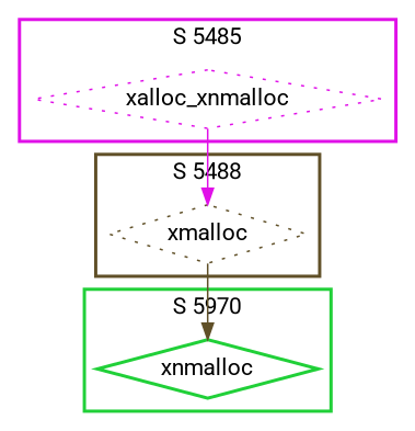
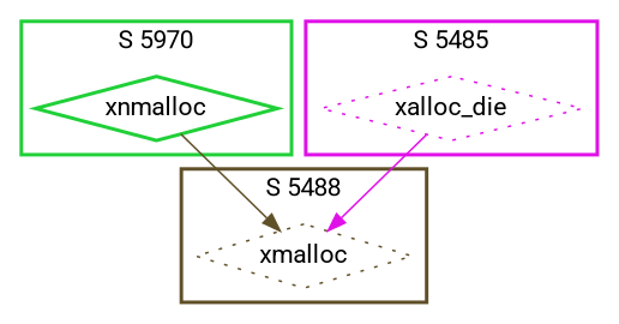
  digraph {
    fontname=Roboto
    node [fontname=Roboto shape=diamond style=dotted]
    edge [fontname=Roboto]
    n1 [color="#605028" label=xmalloc]
    n2 [color="#20D038" label=xnmalloc style=bold]
-   n3 [color="#E010E8" label=xalloc_xnmalloc]
+   n3 [color="#E010E8" label=xalloc_die]
    subgraph cluster_1 {
      color="#605028"
      label="S 5488"
      style=bold
      n1
    }
    subgraph cluster_2 {
      color="#20D038"
      label="S 5970"
      style=bold
      n2
    }
    subgraph cluster_3 {
      color="#E010E8"
      label="S 5485"
      style=bold
      n3
    }
-   n1 -> n2 [color="#605028"]
+   n2 -> n1 [color="#605028"]
    n3 -> n1 [color="#E010E8"]
  }
